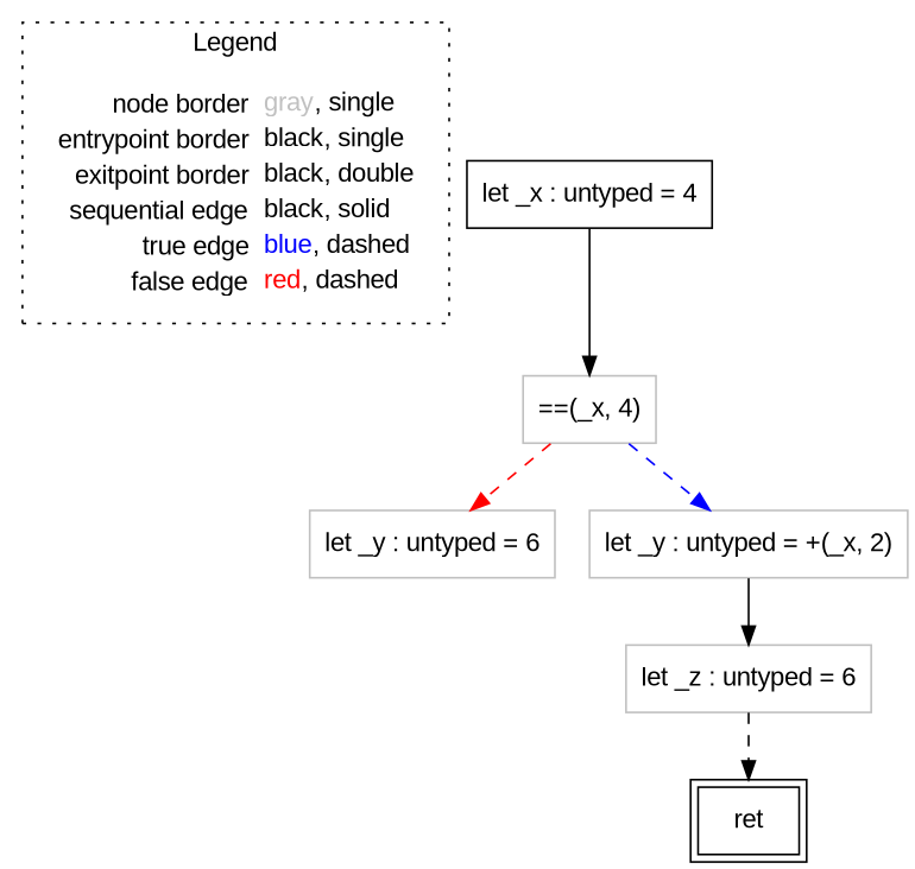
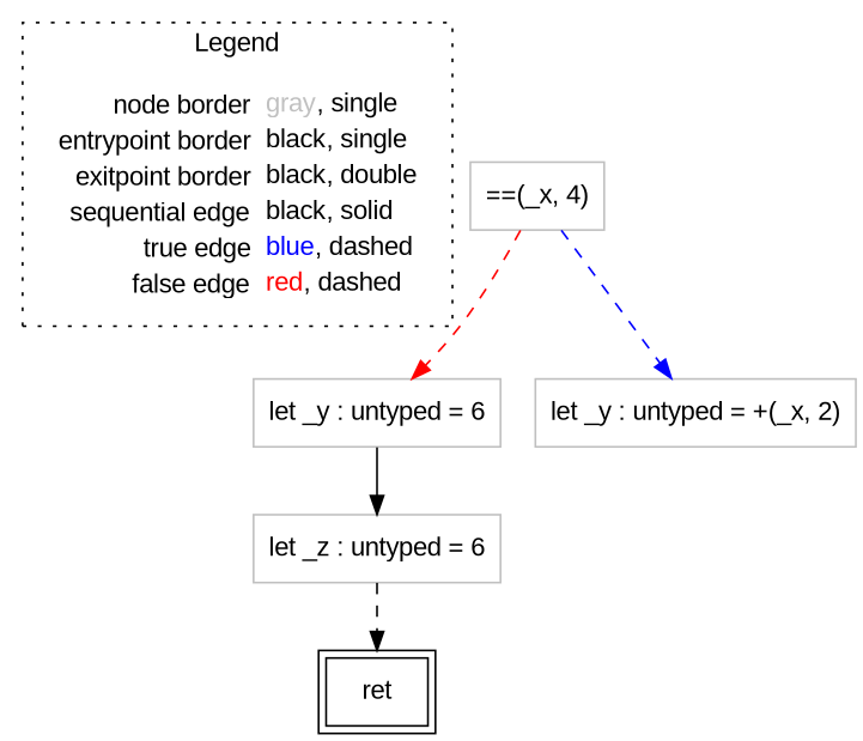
  digraph {
    fontname="Liberation Sans"
    node [fontname="Liberation Sans" shape=rect color=gray]
    edge [color=black fontname="Liberation Sans" style=dashed]
    n1 [label=<<table border="0" cellpadding="2" cellspacing="0" cellborder="0"><tr><td align="right">node border&nbsp;</td><td align="left"><font color="gray">gray</font>, single</td></tr><tr><td align="right">entrypoint border&nbsp;</td><td align="left"><font color="black">black</font>, single</td></tr><tr><td align="right">exitpoint border&nbsp;</td><td align="left"><font color="black">black</font>, double</td></tr><tr><td align="right">sequential edge&nbsp;</td><td align="left"><font color="black">black</font>, solid</td></tr><tr><td align="right">true edge&nbsp;</td><td align="left"><font color="blue">blue</font>, dashed</td></tr><tr><td align="right">false edge&nbsp;</td><td align="left"><font color="red">red</font>, dashed</td></tr></table>> shape=plaintext color=""]
-   n2 [color=black label=<let _x : untyped = 4>]
    n3 [label=<==(_x, 4)>]
    n4 [label=<let _y : untyped = 6>]
    n5 [label=<let _y : untyped = +(_x, 2)>]
    n6 [color=black label=<ret> peripheries=2]
    n7 [label=<let _z : untyped = 6>]
    subgraph cluster_1 {
      label=Legend
      style=dotted
      n1
    }
-   n2 -> n3 [style=""]
    n3 -> n4 [color=red]
    n3 -> n5 [color=blue]
-   n5 -> n7 [style=""]
+   n4 -> n7 [style=""]
    n7 -> n6
  }
